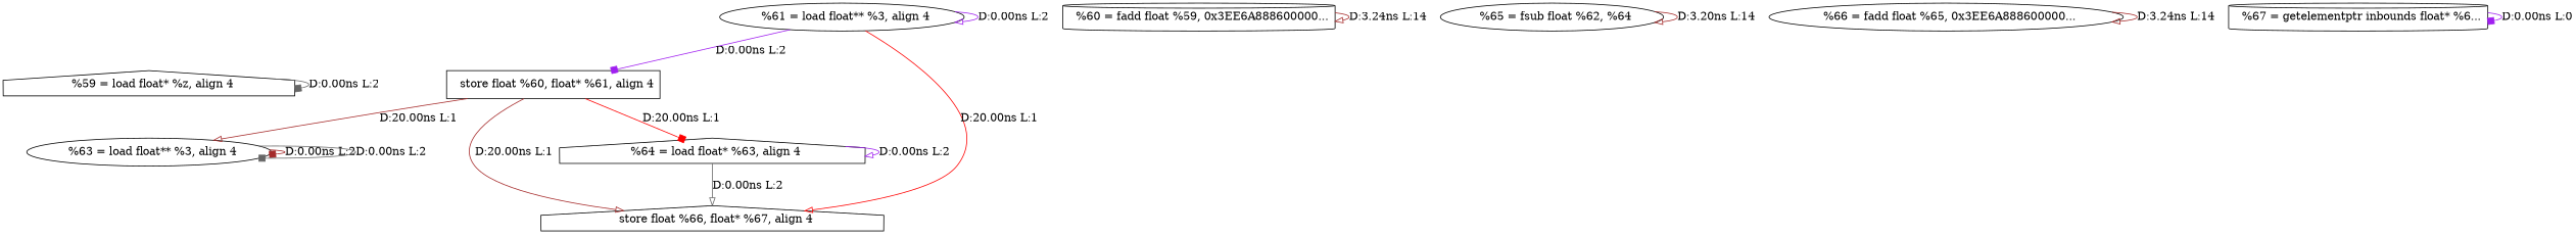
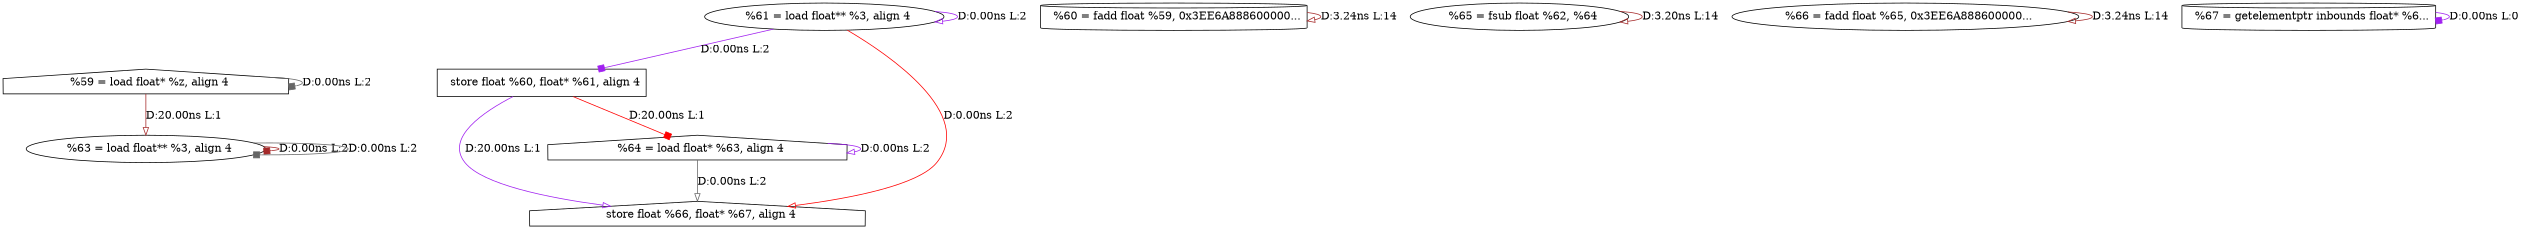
  digraph {
    node [shape=ellipse]
    edge [arrowhead=onormal color=brown]
    n1 [label="  %59 = load float* %z, align 4" shape=house]
    n2 [label="  %60 = fadd float %59, 0x3EE6A888600000..." shape=cylinder]
    n3 [label="  %61 = load float** %3, align 4"]
    n4 [label="  store float %60, float* %61, align 4" shape=box]
    n5 [label="  store float %66, float* %67, align 4" shape=house]
    n6 [label="  %63 = load float** %3, align 4"]
    n7 [label="  %64 = load float* %63, align 4" shape=house]
    n8 [label="  %65 = fsub float %62, %64"]
    n9 [label="  %66 = fadd float %65, 0x3EE6A888600000..."]
    n10 [label="  %67 = getelementptr inbounds float* %6..." shape=cylinder]
    n1 -> n1 [arrowhead=box color=gray40 label="D:0.00ns L:2"]
    n2 -> n2 [label="D:3.24ns L:14"]
    n3 -> n3 [color=purple label="D:0.00ns L:2"]
    n3 -> n4 [arrowhead=box color=purple label="D:0.00ns L:2"]
-   n3 -> n5 [color=red label="D:20.00ns L:1"]
-   n4 -> n5 [label="D:20.00ns L:1"]
-   n4 -> n6 [label="D:20.00ns L:1"]
+   n3 -> n5 [color=red label="D:0.00ns L:2"]
+   n4 -> n5 [color=purple label="D:20.00ns L:1"]
+   n1 -> n6 [label="D:20.00ns L:1"]
    n4 -> n7 [arrowhead=box color=red label="D:20.00ns L:1"]
    n6 -> n6 [arrowhead=box label="D:0.00ns L:2"]
    n6 -> n6 [arrowhead=box color=gray40 label="D:0.00ns L:2"]
    n7 -> n5 [color=gray40 label="D:0.00ns L:2"]
    n7 -> n7 [color=purple label="D:0.00ns L:2"]
    n8 -> n8 [label="D:3.20ns L:14"]
    n9 -> n9 [label="D:3.24ns L:14"]
    n10 -> n10 [arrowhead=box color=purple label="D:0.00ns L:0"]
  }
